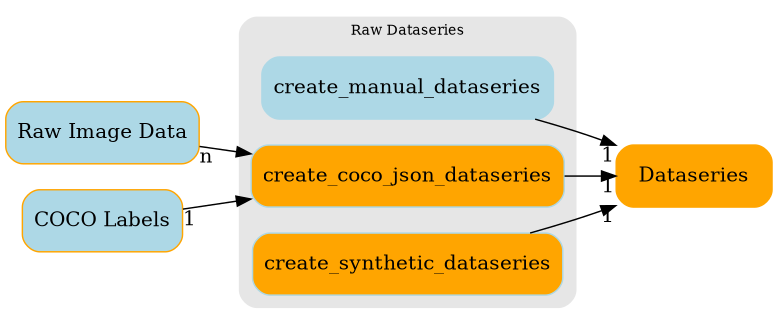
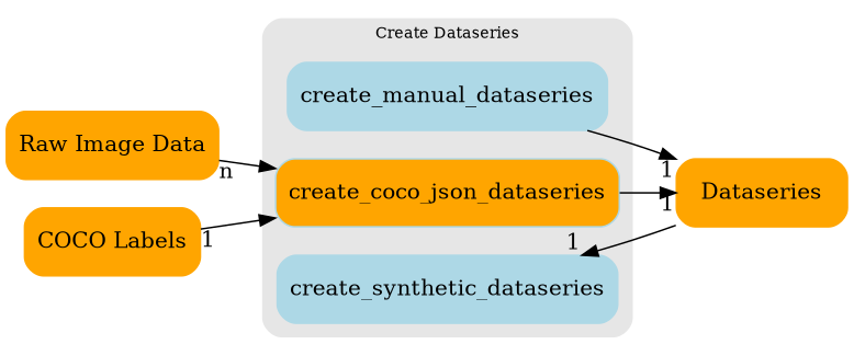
  digraph {
    compound=true
    fontsize=10
    rankdir=LR
    node [color=lightblue shape=box style="filled,rounded"]
    create_coco_json_dataseries [fillcolor=orange height=0.6 width=1.5]
    create_manual_dataseries [height=0.6 width=1.5]
-   create_synthetic_dataseries [height=0.6 width=1.5 fillcolor=orange]
+   create_synthetic_dataseries [height=0.6 width=1.5]
    Dataseries [color=orange height=0.6 width=1.5]
-   n5 [color=orange height=0.6 label="Raw Image Data" width=1.5 fillcolor=lightblue]
-   n6 [color=orange height=0.6 label="COCO Labels" width=1.5 fillcolor=lightblue]
+   n5 [color=orange height=0.6 label="Raw Image Data" width=1.5]
+   n6 [color=orange height=0.6 label="COCO Labels" width=1.5]
    subgraph cluster_1 {
      color="#e6e6e6"
-     label="Raw Dataseries"
+     label="Create Dataseries"
      style="filled,rounded"
      subgraph sub_2 {
        color="#e6e6e6"
        label="Create Dataseries"
        rank=same
        style="filled,rounded"
        create_coco_json_dataseries
        create_manual_dataseries
        create_synthetic_dataseries
      }
    }
    create_coco_json_dataseries -> create_manual_dataseries [style=invis]
    create_coco_json_dataseries -> Dataseries [headlabel=1]
    create_manual_dataseries -> Dataseries [headlabel=1]
    create_synthetic_dataseries -> create_coco_json_dataseries [style=invis]
-   create_synthetic_dataseries -> Dataseries [headlabel=1]
+   Dataseries -> create_synthetic_dataseries [headlabel=1]
    n5 -> create_coco_json_dataseries [taillabel=n]
    n6 -> create_coco_json_dataseries [taillabel=1]
  }
